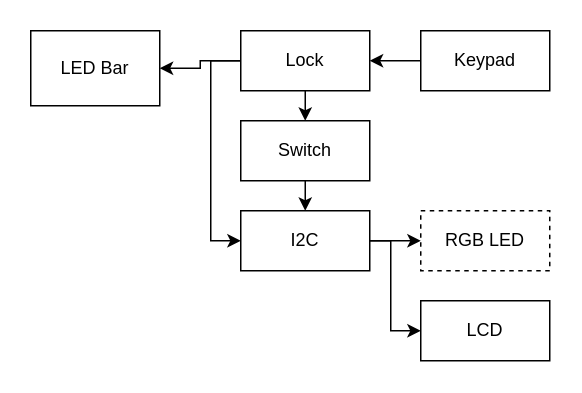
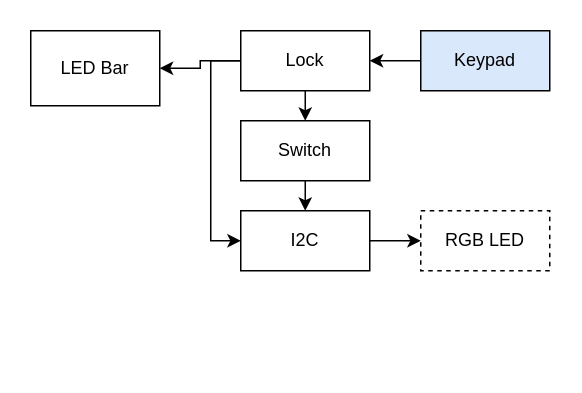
  <mxCell id="0" />
  <mxCell id="1" parent="0" />
  <mxCell id="2" style="edgeStyle=orthogonalEdgeStyle;rounded=0;orthogonalLoop=1;jettySize=auto;html=1;exitX=0;exitY=0.5;exitDx=0;exitDy=0;" edge="1" parent="1" source="3" target="7"><mxGeometry relative="1" as="geometry" /></mxCell>
- <mxCell id="3" value="Keypad" style="rounded=0;whiteSpace=wrap;html=1;" vertex="1" parent="1"><mxGeometry x="280" y="20" width="86" height="40" as="geometry" /></mxCell>
+ <mxCell id="3" value="Keypad" style="rounded=0;whiteSpace=wrap;html=1;fillColor=#dae8fc;" vertex="1" parent="1"><mxGeometry x="280" y="20" width="86" height="40" as="geometry" /></mxCell>
  <mxCell id="4" style="edgeStyle=orthogonalEdgeStyle;rounded=0;orthogonalLoop=1;jettySize=auto;html=1;exitX=0.5;exitY=1;exitDx=0;exitDy=0;entryX=0.5;entryY=0;entryDx=0;entryDy=0;" edge="1" parent="1" source="7" target="10"><mxGeometry relative="1" as="geometry" /></mxCell>
  <mxCell id="5" style="edgeStyle=orthogonalEdgeStyle;rounded=0;orthogonalLoop=1;jettySize=auto;html=1;exitX=0;exitY=0.5;exitDx=0;exitDy=0;entryX=0;entryY=0.5;entryDx=0;entryDy=0;" edge="1" parent="1" source="7" target="13"><mxGeometry relative="1" as="geometry" /></mxCell>
  <mxCell id="6" style="edgeStyle=orthogonalEdgeStyle;rounded=0;orthogonalLoop=1;jettySize=auto;html=1;entryX=1;entryY=0.5;entryDx=0;entryDy=0;" edge="1" parent="1" source="7" target="14"><mxGeometry relative="1" as="geometry" /></mxCell>
  <mxCell id="7" value="Lock" style="rounded=0;whiteSpace=wrap;html=1;" vertex="1" parent="1"><mxGeometry x="160" y="20" width="86" height="40" as="geometry" /></mxCell>
  <mxCell id="8" value="RGB LED" style="rounded=0;whiteSpace=wrap;html=1;dashed=1;" vertex="1" parent="1"><mxGeometry x="280" y="140" width="86" height="40" as="geometry" /></mxCell>
  <mxCell id="9" style="edgeStyle=orthogonalEdgeStyle;rounded=0;orthogonalLoop=1;jettySize=auto;html=1;exitX=0.5;exitY=1;exitDx=0;exitDy=0;entryX=0.5;entryY=0;entryDx=0;entryDy=0;" edge="1" parent="1" source="10" target="13"><mxGeometry relative="1" as="geometry" /></mxCell>
  <mxCell id="10" value="Switch" style="rounded=0;whiteSpace=wrap;html=1;" vertex="1" parent="1"><mxGeometry x="160" y="80" width="86" height="40" as="geometry" /></mxCell>
  <mxCell id="11" style="edgeStyle=orthogonalEdgeStyle;rounded=0;orthogonalLoop=1;jettySize=auto;html=1;exitX=1;exitY=0.5;exitDx=0;exitDy=0;entryX=0;entryY=0.5;entryDx=0;entryDy=0;" edge="1" parent="1" source="13" target="8"><mxGeometry relative="1" as="geometry" /></mxCell>
- <mxCell id="12" style="edgeStyle=orthogonalEdgeStyle;rounded=0;orthogonalLoop=1;jettySize=auto;html=1;entryX=0;entryY=0.5;entryDx=0;entryDy=0;" edge="1" parent="1" source="13" target="15"><mxGeometry relative="1" as="geometry"><Array as="points"><mxPoint x="260" y="160" /><mxPoint x="260" y="220" /></Array></mxGeometry></mxCell>
  <mxCell id="13" value="I2C" style="rounded=0;whiteSpace=wrap;html=1;" vertex="1" parent="1"><mxGeometry x="160" y="140" width="86" height="40" as="geometry" /></mxCell>
  <mxCell id="14" value="LED Bar" style="rounded=0;whiteSpace=wrap;html=1;" vertex="1" parent="1"><mxGeometry x="20" y="20" width="86" height="50" as="geometry" /></mxCell>
- <mxCell id="15" value="LCD" style="rounded=0;whiteSpace=wrap;html=1;" vertex="1" parent="1"><mxGeometry x="280" y="200" width="86" height="40" as="geometry" /></mxCell>
